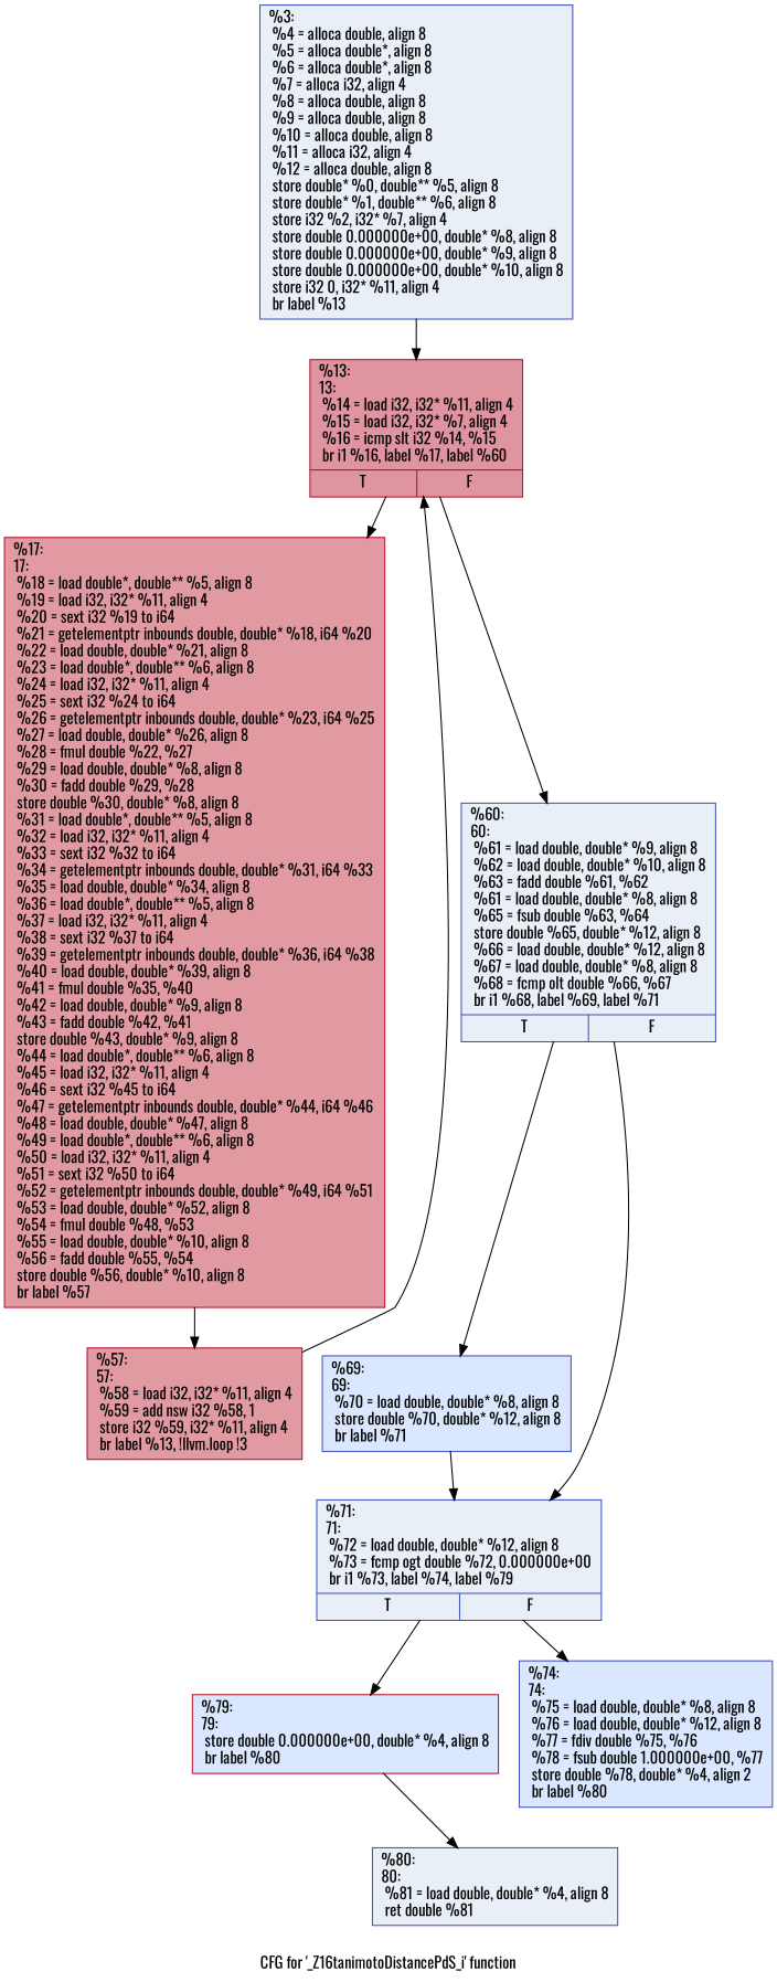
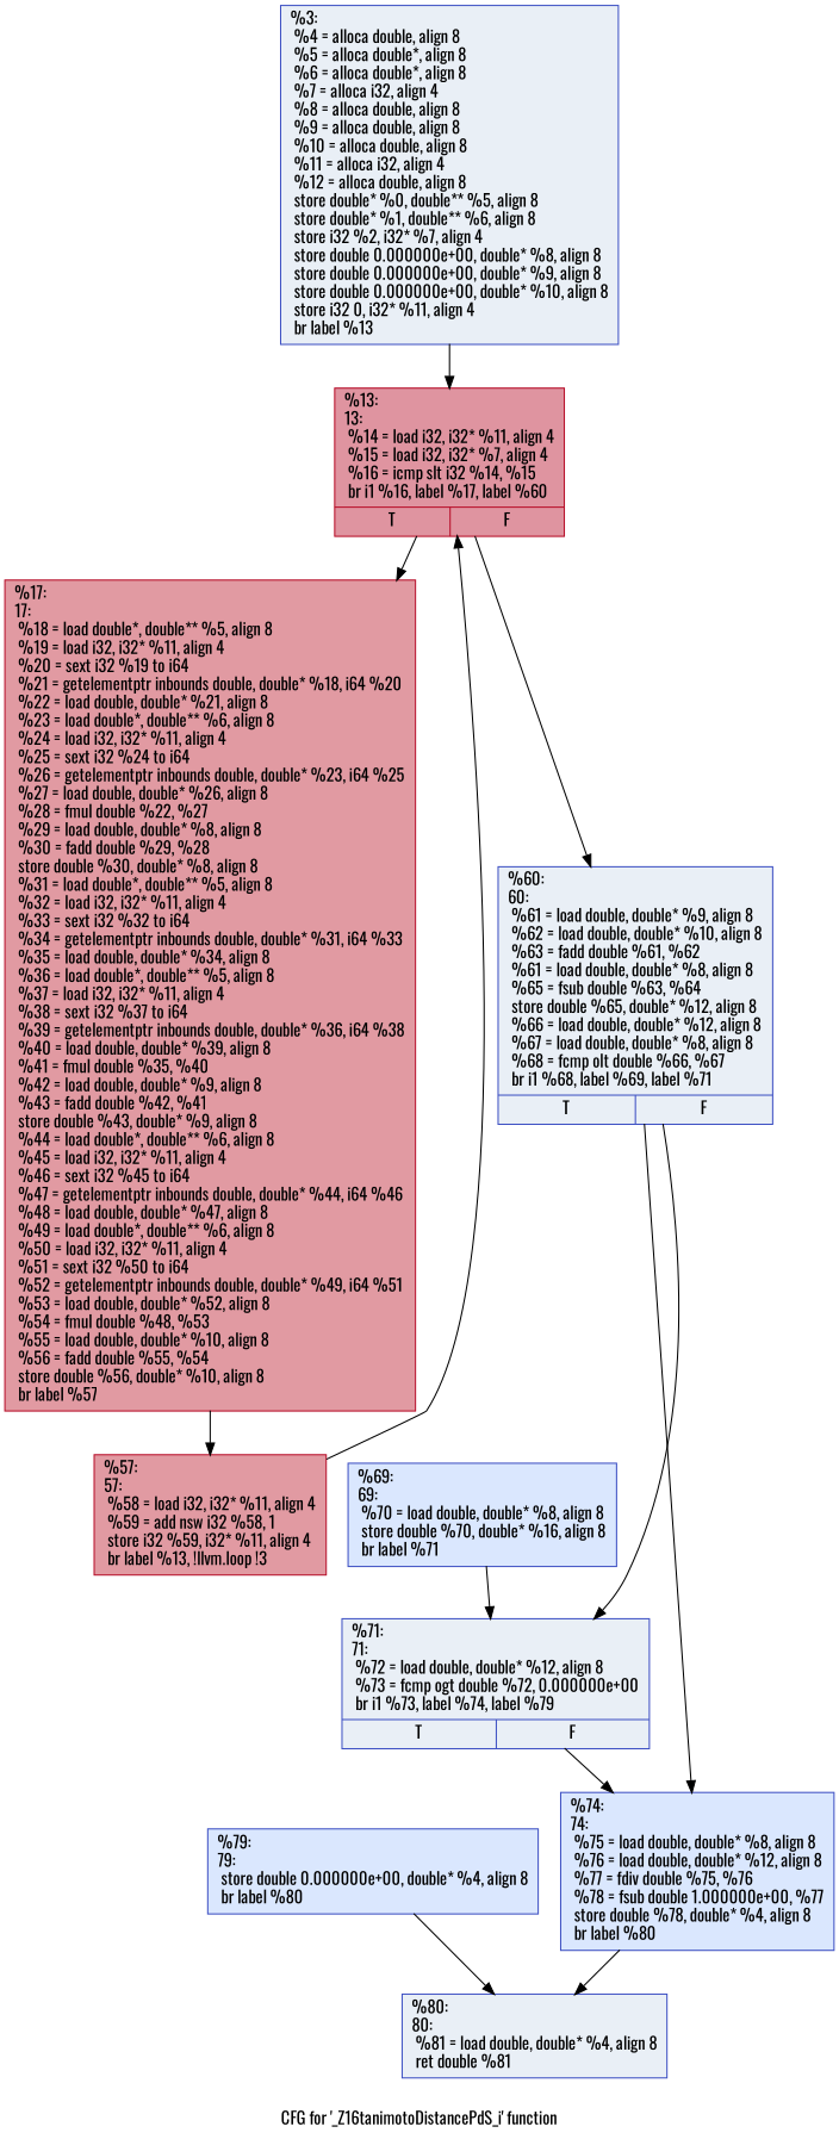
  digraph {
    fontname=Oswald
    label="CFG for '_Z16tanimotoDistancePdS_i' function"
    node [color="#3d50c3ff" fillcolor="#cedaeb70" fontname=Oswald shape=record style=filled]
    edge [fontname=Oswald]
    n1 [label="{%3:\l  %4 = alloca double, align 8\l  %5 = alloca double*, align 8\l  %6 = alloca double*, align 8\l  %7 = alloca i32, align 4\l  %8 = alloca double, align 8\l  %9 = alloca double, align 8\l  %10 = alloca double, align 8\l  %11 = alloca i32, align 4\l  %12 = alloca double, align 8\l  store double* %0, double** %5, align 8\l  store double* %1, double** %6, align 8\l  store i32 %2, i32* %7, align 4\l  store double 0.000000e+00, double* %8, align 8\l  store double 0.000000e+00, double* %9, align 8\l  store double 0.000000e+00, double* %10, align 8\l  store i32 0, i32* %11, align 4\l  br label %13\l}"]
    n2 [color="#b70d28ff" fillcolor="#b70d2870" label="{%13:\l13:                                               \l  %14 = load i32, i32* %11, align 4\l  %15 = load i32, i32* %7, align 4\l  %16 = icmp slt i32 %14, %15\l  br i1 %16, label %17, label %60\l|{<s0>T|<s1>F}}"]
    n3 [color="#b70d28ff" fillcolor="#bb1b2c70" label="{%17:\l17:                                               \l  %18 = load double*, double** %5, align 8\l  %19 = load i32, i32* %11, align 4\l  %20 = sext i32 %19 to i64\l  %21 = getelementptr inbounds double, double* %18, i64 %20\l  %22 = load double, double* %21, align 8\l  %23 = load double*, double** %6, align 8\l  %24 = load i32, i32* %11, align 4\l  %25 = sext i32 %24 to i64\l  %26 = getelementptr inbounds double, double* %23, i64 %25\l  %27 = load double, double* %26, align 8\l  %28 = fmul double %22, %27\l  %29 = load double, double* %8, align 8\l  %30 = fadd double %29, %28\l  store double %30, double* %8, align 8\l  %31 = load double*, double** %5, align 8\l  %32 = load i32, i32* %11, align 4\l  %33 = sext i32 %32 to i64\l  %34 = getelementptr inbounds double, double* %31, i64 %33\l  %35 = load double, double* %34, align 8\l  %36 = load double*, double** %5, align 8\l  %37 = load i32, i32* %11, align 4\l  %38 = sext i32 %37 to i64\l  %39 = getelementptr inbounds double, double* %36, i64 %38\l  %40 = load double, double* %39, align 8\l  %41 = fmul double %35, %40\l  %42 = load double, double* %9, align 8\l  %43 = fadd double %42, %41\l  store double %43, double* %9, align 8\l  %44 = load double*, double** %6, align 8\l  %45 = load i32, i32* %11, align 4\l  %46 = sext i32 %45 to i64\l  %47 = getelementptr inbounds double, double* %44, i64 %46\l  %48 = load double, double* %47, align 8\l  %49 = load double*, double** %6, align 8\l  %50 = load i32, i32* %11, align 4\l  %51 = sext i32 %50 to i64\l  %52 = getelementptr inbounds double, double* %49, i64 %51\l  %53 = load double, double* %52, align 8\l  %54 = fmul double %48, %53\l  %55 = load double, double* %10, align 8\l  %56 = fadd double %55, %54\l  store double %56, double* %10, align 8\l  br label %57\l}"]
    n4 [label="{%60:\l60:                                               \l  %61 = load double, double* %9, align 8\l  %62 = load double, double* %10, align 8\l  %63 = fadd double %61, %62\l  %61 = load double, double* %8, align 8\l  %65 = fsub double %63, %64\l  store double %65, double* %12, align 8\l  %66 = load double, double* %12, align 8\l  %67 = load double, double* %8, align 8\l  %68 = fcmp olt double %66, %67\l  br i1 %68, label %69, label %71\l|{<s0>T|<s1>F}}"]
    n5 [color="#b70d28ff" fillcolor="#bb1b2c70" label="{%57:\l57:                                               \l  %58 = load i32, i32* %11, align 4\l  %59 = add nsw i32 %58, 1\l  store i32 %59, i32* %11, align 4\l  br label %13, !llvm.loop !3\l}"]
-   n6 [fillcolor="#abc8fd70" label="{%69:\l69:                                               \l  %70 = load double, double* %8, align 8\l  store double %70, double* %12, align 8\l  br label %71\l}"]
+   n6 [fillcolor="#abc8fd70" label="{%69:\l69:                                               \l  %70 = load double, double* %8, align 8\l  store double %70, double* %16, align 8\l  br label %71\l}"]
    n7 [label="{%71:\l71:                                               \l  %72 = load double, double* %12, align 8\l  %73 = fcmp ogt double %72, 0.000000e+00\l  br i1 %73, label %74, label %79\l|{<s0>T|<s1>F}}"]
-   n8 [fillcolor="#abc8fd70" label="{%74:\l74:                                               \l  %75 = load double, double* %8, align 8\l  %76 = load double, double* %12, align 8\l  %77 = fdiv double %75, %76\l  %78 = fsub double 1.000000e+00, %77\l  store double %78, double* %4, align 2\l  br label %80\l}"]
-   n9 [color="#b70d28ff" fillcolor="#abc8fd70" label="{%79:\l79:                                               \l  store double 0.000000e+00, double* %4, align 8\l  br label %80\l}"]
+   n8 [fillcolor="#abc8fd70" label="{%74:\l74:                                               \l  %75 = load double, double* %8, align 8\l  %76 = load double, double* %12, align 8\l  %77 = fdiv double %75, %76\l  %78 = fsub double 1.000000e+00, %77\l  store double %78, double* %4, align 8\l  br label %80\l}"]
+   n9 [fillcolor="#abc8fd70" label="{%79:\l79:                                               \l  store double 0.000000e+00, double* %4, align 8\l  br label %80\l}"]
    n10 [label="{%80:\l80:                                               \l  %81 = load double, double* %4, align 8\l  ret double %81\l}"]
    n1 -> n2
    n2 -> n3
    n2 -> n4
    n3 -> n5
-   n4 -> n6
+   n4 -> n8
    n4 -> n7
    n5 -> n2
    n6 -> n7
    n7 -> n8
-   n7 -> n9
+   n8 -> n10
    n9 -> n10
  }
